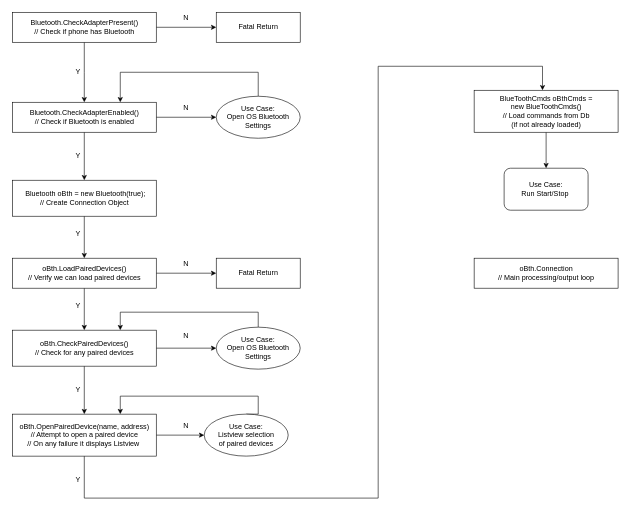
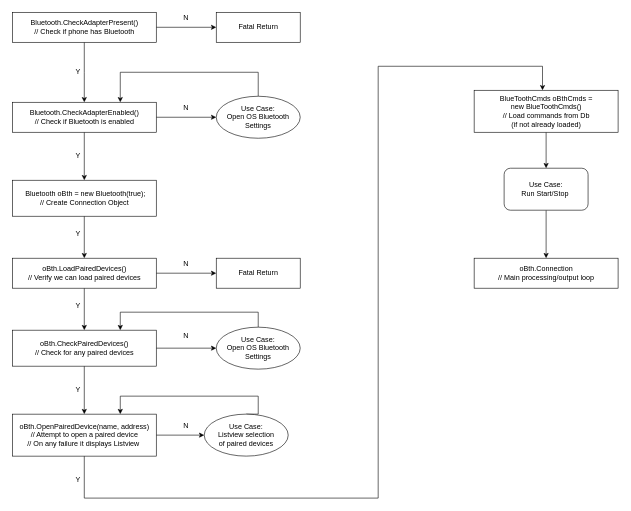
  <mxCell id="0" />
  <mxCell id="1" parent="0" />
  <mxCell id="2" style="edgeStyle=orthogonalEdgeStyle;rounded=0;orthogonalLoop=1;jettySize=auto;html=1;exitX=0.5;exitY=1;exitDx=0;exitDy=0;" edge="1" parent="1" source="4"><mxGeometry relative="1" as="geometry"><mxPoint x="140" y="170" as="targetPoint" /></mxGeometry></mxCell>
  <mxCell id="3" style="edgeStyle=orthogonalEdgeStyle;rounded=0;orthogonalLoop=1;jettySize=auto;html=1;exitX=1;exitY=0.5;exitDx=0;exitDy=0;entryX=0;entryY=0.5;entryDx=0;entryDy=0;" edge="1" parent="1" source="4" target="24"><mxGeometry relative="1" as="geometry" /></mxCell>
  <mxCell id="4" value="Bluetooth.CheckAdapterPresent()&lt;br&gt;// Check if phone has Bluetooth" style="html=1;align=center;" vertex="1" parent="1"><mxGeometry x="20" y="20" width="240" height="50" as="geometry" /></mxCell>
  <mxCell id="5" style="edgeStyle=orthogonalEdgeStyle;rounded=0;orthogonalLoop=1;jettySize=auto;html=1;exitX=1;exitY=0.5;exitDx=0;exitDy=0;entryX=0;entryY=0.5;entryDx=0;entryDy=0;" edge="1" parent="1" source="7" target="11"><mxGeometry relative="1" as="geometry" /></mxCell>
  <mxCell id="6" style="edgeStyle=orthogonalEdgeStyle;rounded=0;orthogonalLoop=1;jettySize=auto;html=1;exitX=0.5;exitY=1;exitDx=0;exitDy=0;entryX=0.5;entryY=0;entryDx=0;entryDy=0;" edge="1" parent="1" source="7" target="9"><mxGeometry relative="1" as="geometry" /></mxCell>
  <mxCell id="7" value="Bluetooth.CheckAdapterEnabled()&lt;br&gt;// Check if Bluetooth is enabled" style="html=1;" vertex="1" parent="1"><mxGeometry x="20" y="170" width="240" height="50" as="geometry" /></mxCell>
  <mxCell id="8" style="edgeStyle=orthogonalEdgeStyle;rounded=0;orthogonalLoop=1;jettySize=auto;html=1;exitX=0.5;exitY=1;exitDx=0;exitDy=0;entryX=0.5;entryY=0;entryDx=0;entryDy=0;" edge="1" parent="1" source="9" target="14"><mxGeometry relative="1" as="geometry" /></mxCell>
  <mxCell id="9" value="&amp;nbsp;Bluetooth oBth = new Bluetooth(true);&lt;br&gt;// Create Connection Object" style="html=1;" vertex="1" parent="1"><mxGeometry x="20" y="300" width="240" height="60" as="geometry" /></mxCell>
  <mxCell id="10" style="edgeStyle=orthogonalEdgeStyle;rounded=0;orthogonalLoop=1;jettySize=auto;html=1;exitX=0.5;exitY=0;exitDx=0;exitDy=0;entryX=0.75;entryY=0;entryDx=0;entryDy=0;" edge="1" parent="1" source="11" target="7"><mxGeometry relative="1" as="geometry"><Array as="points"><mxPoint x="430" y="120" /><mxPoint x="200" y="120" /></Array></mxGeometry></mxCell>
  <mxCell id="11" value="Use Case:&lt;br&gt;Open OS Bluetooth Settings" style="ellipse;whiteSpace=wrap;html=1;" vertex="1" parent="1"><mxGeometry x="360" y="160" width="140" height="70" as="geometry" /></mxCell>
  <mxCell id="12" style="edgeStyle=orthogonalEdgeStyle;rounded=0;orthogonalLoop=1;jettySize=auto;html=1;exitX=0.5;exitY=1;exitDx=0;exitDy=0;entryX=0.5;entryY=0;entryDx=0;entryDy=0;" edge="1" parent="1" source="14" target="17"><mxGeometry relative="1" as="geometry" /></mxCell>
  <mxCell id="13" style="edgeStyle=orthogonalEdgeStyle;rounded=0;orthogonalLoop=1;jettySize=auto;html=1;exitX=1;exitY=0.5;exitDx=0;exitDy=0;entryX=0;entryY=0.5;entryDx=0;entryDy=0;" edge="1" parent="1" source="14" target="23"><mxGeometry relative="1" as="geometry" /></mxCell>
  <mxCell id="14" value="oBth.LoadPairedDevices()&lt;br&gt;// Verify we can load paired devices" style="html=1;" vertex="1" parent="1"><mxGeometry x="20" y="430" width="240" height="50" as="geometry" /></mxCell>
  <mxCell id="15" style="edgeStyle=orthogonalEdgeStyle;rounded=0;orthogonalLoop=1;jettySize=auto;html=1;exitX=1;exitY=0.5;exitDx=0;exitDy=0;entryX=0;entryY=0.5;entryDx=0;entryDy=0;" edge="1" parent="1" source="17" target="19"><mxGeometry relative="1" as="geometry" /></mxCell>
  <mxCell id="16" style="edgeStyle=orthogonalEdgeStyle;rounded=0;orthogonalLoop=1;jettySize=auto;html=1;exitX=0.5;exitY=1;exitDx=0;exitDy=0;entryX=0.5;entryY=0;entryDx=0;entryDy=0;" edge="1" parent="1" source="17" target="22"><mxGeometry relative="1" as="geometry" /></mxCell>
  <mxCell id="17" value="oBth.CheckPairedDevices()&lt;br&gt;// Check for any paired devices" style="html=1;" vertex="1" parent="1"><mxGeometry x="20" y="550" width="240" height="60" as="geometry" /></mxCell>
  <mxCell id="18" style="edgeStyle=orthogonalEdgeStyle;rounded=0;orthogonalLoop=1;jettySize=auto;html=1;exitX=0.5;exitY=0;exitDx=0;exitDy=0;entryX=0.75;entryY=0;entryDx=0;entryDy=0;" edge="1" parent="1" source="19" target="17"><mxGeometry relative="1" as="geometry"><Array as="points"><mxPoint x="430" y="520" /><mxPoint x="200" y="520" /></Array></mxGeometry></mxCell>
  <mxCell id="19" value="Use Case:&lt;br&gt;Open OS Bluetooth Settings" style="ellipse;whiteSpace=wrap;html=1;" vertex="1" parent="1"><mxGeometry x="360" y="545" width="140" height="70" as="geometry" /></mxCell>
  <mxCell id="20" style="edgeStyle=orthogonalEdgeStyle;rounded=0;orthogonalLoop=1;jettySize=auto;html=1;exitX=1;exitY=0.5;exitDx=0;exitDy=0;" edge="1" parent="1" source="22" target="26"><mxGeometry relative="1" as="geometry" /></mxCell>
  <mxCell id="21" style="edgeStyle=orthogonalEdgeStyle;rounded=0;orthogonalLoop=1;jettySize=auto;html=1;exitX=0.5;exitY=1;exitDx=0;exitDy=0;entryX=0.475;entryY=0;entryDx=0;entryDy=0;entryPerimeter=0;" edge="1" parent="1" source="22" target="41"><mxGeometry relative="1" as="geometry"><Array as="points"><mxPoint x="140" y="830" /><mxPoint x="630" y="830" /><mxPoint x="630" y="110" /><mxPoint x="904" y="110" /></Array></mxGeometry></mxCell>
  <mxCell id="22" value="oBth.OpenPairedDevice(name, address)&lt;br&gt;// Attempt to open a paired device&lt;br&gt;// On any failure it displays Listview&amp;nbsp;" style="html=1;" vertex="1" parent="1"><mxGeometry x="20" y="690" width="240" height="70" as="geometry" /></mxCell>
  <mxCell id="23" value="Fatal Return" style="html=1;" vertex="1" parent="1"><mxGeometry x="360" y="430" width="140" height="50" as="geometry" /></mxCell>
  <mxCell id="24" value="Fatal Return" style="html=1;" vertex="1" parent="1"><mxGeometry x="360" y="20" width="140" height="50" as="geometry" /></mxCell>
  <mxCell id="25" style="edgeStyle=orthogonalEdgeStyle;rounded=0;orthogonalLoop=1;jettySize=auto;html=1;exitX=0.5;exitY=0;exitDx=0;exitDy=0;entryX=0.75;entryY=0;entryDx=0;entryDy=0;" edge="1" parent="1" source="26" target="22"><mxGeometry relative="1" as="geometry"><Array as="points"><mxPoint x="430" y="660" /><mxPoint x="200" y="660" /></Array></mxGeometry></mxCell>
  <mxCell id="26" value="Use Case:&lt;br&gt;Listview selection&lt;br&gt;of paired devices" style="ellipse;whiteSpace=wrap;html=1;" vertex="1" parent="1"><mxGeometry x="340" y="690" width="140" height="70" as="geometry" /></mxCell>
  <mxCell id="27" value="Y" style="text;html=1;strokeColor=none;fillColor=none;align=center;verticalAlign=middle;whiteSpace=wrap;rounded=0;" vertex="1" parent="1"><mxGeometry x="110" y="110" width="40" height="20" as="geometry" /></mxCell>
  <mxCell id="28" value="Y" style="text;html=1;strokeColor=none;fillColor=none;align=center;verticalAlign=middle;whiteSpace=wrap;rounded=0;" vertex="1" parent="1"><mxGeometry x="110" y="250" width="40" height="20" as="geometry" /></mxCell>
  <mxCell id="29" value="Y" style="text;html=1;strokeColor=none;fillColor=none;align=center;verticalAlign=middle;whiteSpace=wrap;rounded=0;" vertex="1" parent="1"><mxGeometry x="110" y="500" width="40" height="20" as="geometry" /></mxCell>
  <mxCell id="30" value="Y" style="text;html=1;strokeColor=none;fillColor=none;align=center;verticalAlign=middle;whiteSpace=wrap;rounded=0;" vertex="1" parent="1"><mxGeometry x="110" y="380" width="40" height="20" as="geometry" /></mxCell>
  <mxCell id="31" value="Y" style="text;html=1;strokeColor=none;fillColor=none;align=center;verticalAlign=middle;whiteSpace=wrap;rounded=0;" vertex="1" parent="1"><mxGeometry x="110" y="640" width="40" height="20" as="geometry" /></mxCell>
  <mxCell id="32" value="N" style="text;html=1;strokeColor=none;fillColor=none;align=center;verticalAlign=middle;whiteSpace=wrap;rounded=0;" vertex="1" parent="1"><mxGeometry x="290" y="20" width="40" height="20" as="geometry" /></mxCell>
  <mxCell id="33" value="N" style="text;html=1;strokeColor=none;fillColor=none;align=center;verticalAlign=middle;whiteSpace=wrap;rounded=0;" vertex="1" parent="1"><mxGeometry x="290" y="170" width="40" height="20" as="geometry" /></mxCell>
  <mxCell id="34" value="N" style="text;html=1;strokeColor=none;fillColor=none;align=center;verticalAlign=middle;whiteSpace=wrap;rounded=0;" vertex="1" parent="1"><mxGeometry x="290" y="430" width="40" height="20" as="geometry" /></mxCell>
  <mxCell id="35" value="N" style="text;html=1;strokeColor=none;fillColor=none;align=center;verticalAlign=middle;whiteSpace=wrap;rounded=0;" vertex="1" parent="1"><mxGeometry x="290" y="550" width="40" height="20" as="geometry" /></mxCell>
  <mxCell id="36" value="N" style="text;html=1;strokeColor=none;fillColor=none;align=center;verticalAlign=middle;whiteSpace=wrap;rounded=0;" vertex="1" parent="1"><mxGeometry x="290" y="700" width="40" height="20" as="geometry" /></mxCell>
+ <mxCell id="37" style="edgeStyle=orthogonalEdgeStyle;rounded=0;orthogonalLoop=1;jettySize=auto;html=1;exitX=0.5;exitY=1;exitDx=0;exitDy=0;entryX=0.5;entryY=0;entryDx=0;entryDy=0;" edge="1" parent="1" source="38" target="42"><mxGeometry relative="1" as="geometry" /></mxCell>
  <mxCell id="38" value="Use Case:&lt;br&gt;Run Start/Stop&amp;nbsp;" style="whiteSpace=wrap;html=1;rounded=1;" vertex="1" parent="1"><mxGeometry x="840" y="280" width="140" height="70" as="geometry" /></mxCell>
  <mxCell id="39" value="Y" style="text;html=1;strokeColor=none;fillColor=none;align=center;verticalAlign=middle;whiteSpace=wrap;rounded=0;" vertex="1" parent="1"><mxGeometry x="110" y="790" width="40" height="20" as="geometry" /></mxCell>
  <mxCell id="40" style="edgeStyle=orthogonalEdgeStyle;rounded=0;orthogonalLoop=1;jettySize=auto;html=1;exitX=0.5;exitY=1;exitDx=0;exitDy=0;" edge="1" parent="1" source="41" target="38"><mxGeometry relative="1" as="geometry" /></mxCell>
  <mxCell id="41" value="BlueToothCmds oBthCmds = &lt;br&gt;new BlueToothCmds()&lt;br&gt;// Load commands from Db&lt;br&gt;(if not already loaded)" style="html=1;" vertex="1" parent="1"><mxGeometry x="790" y="150" width="240" height="70" as="geometry" /></mxCell>
  <mxCell id="42" value="oBth.Connection&lt;br&gt;// Main processing/output loop" style="html=1;" vertex="1" parent="1"><mxGeometry x="790" y="430" width="240" height="50" as="geometry" /></mxCell>
